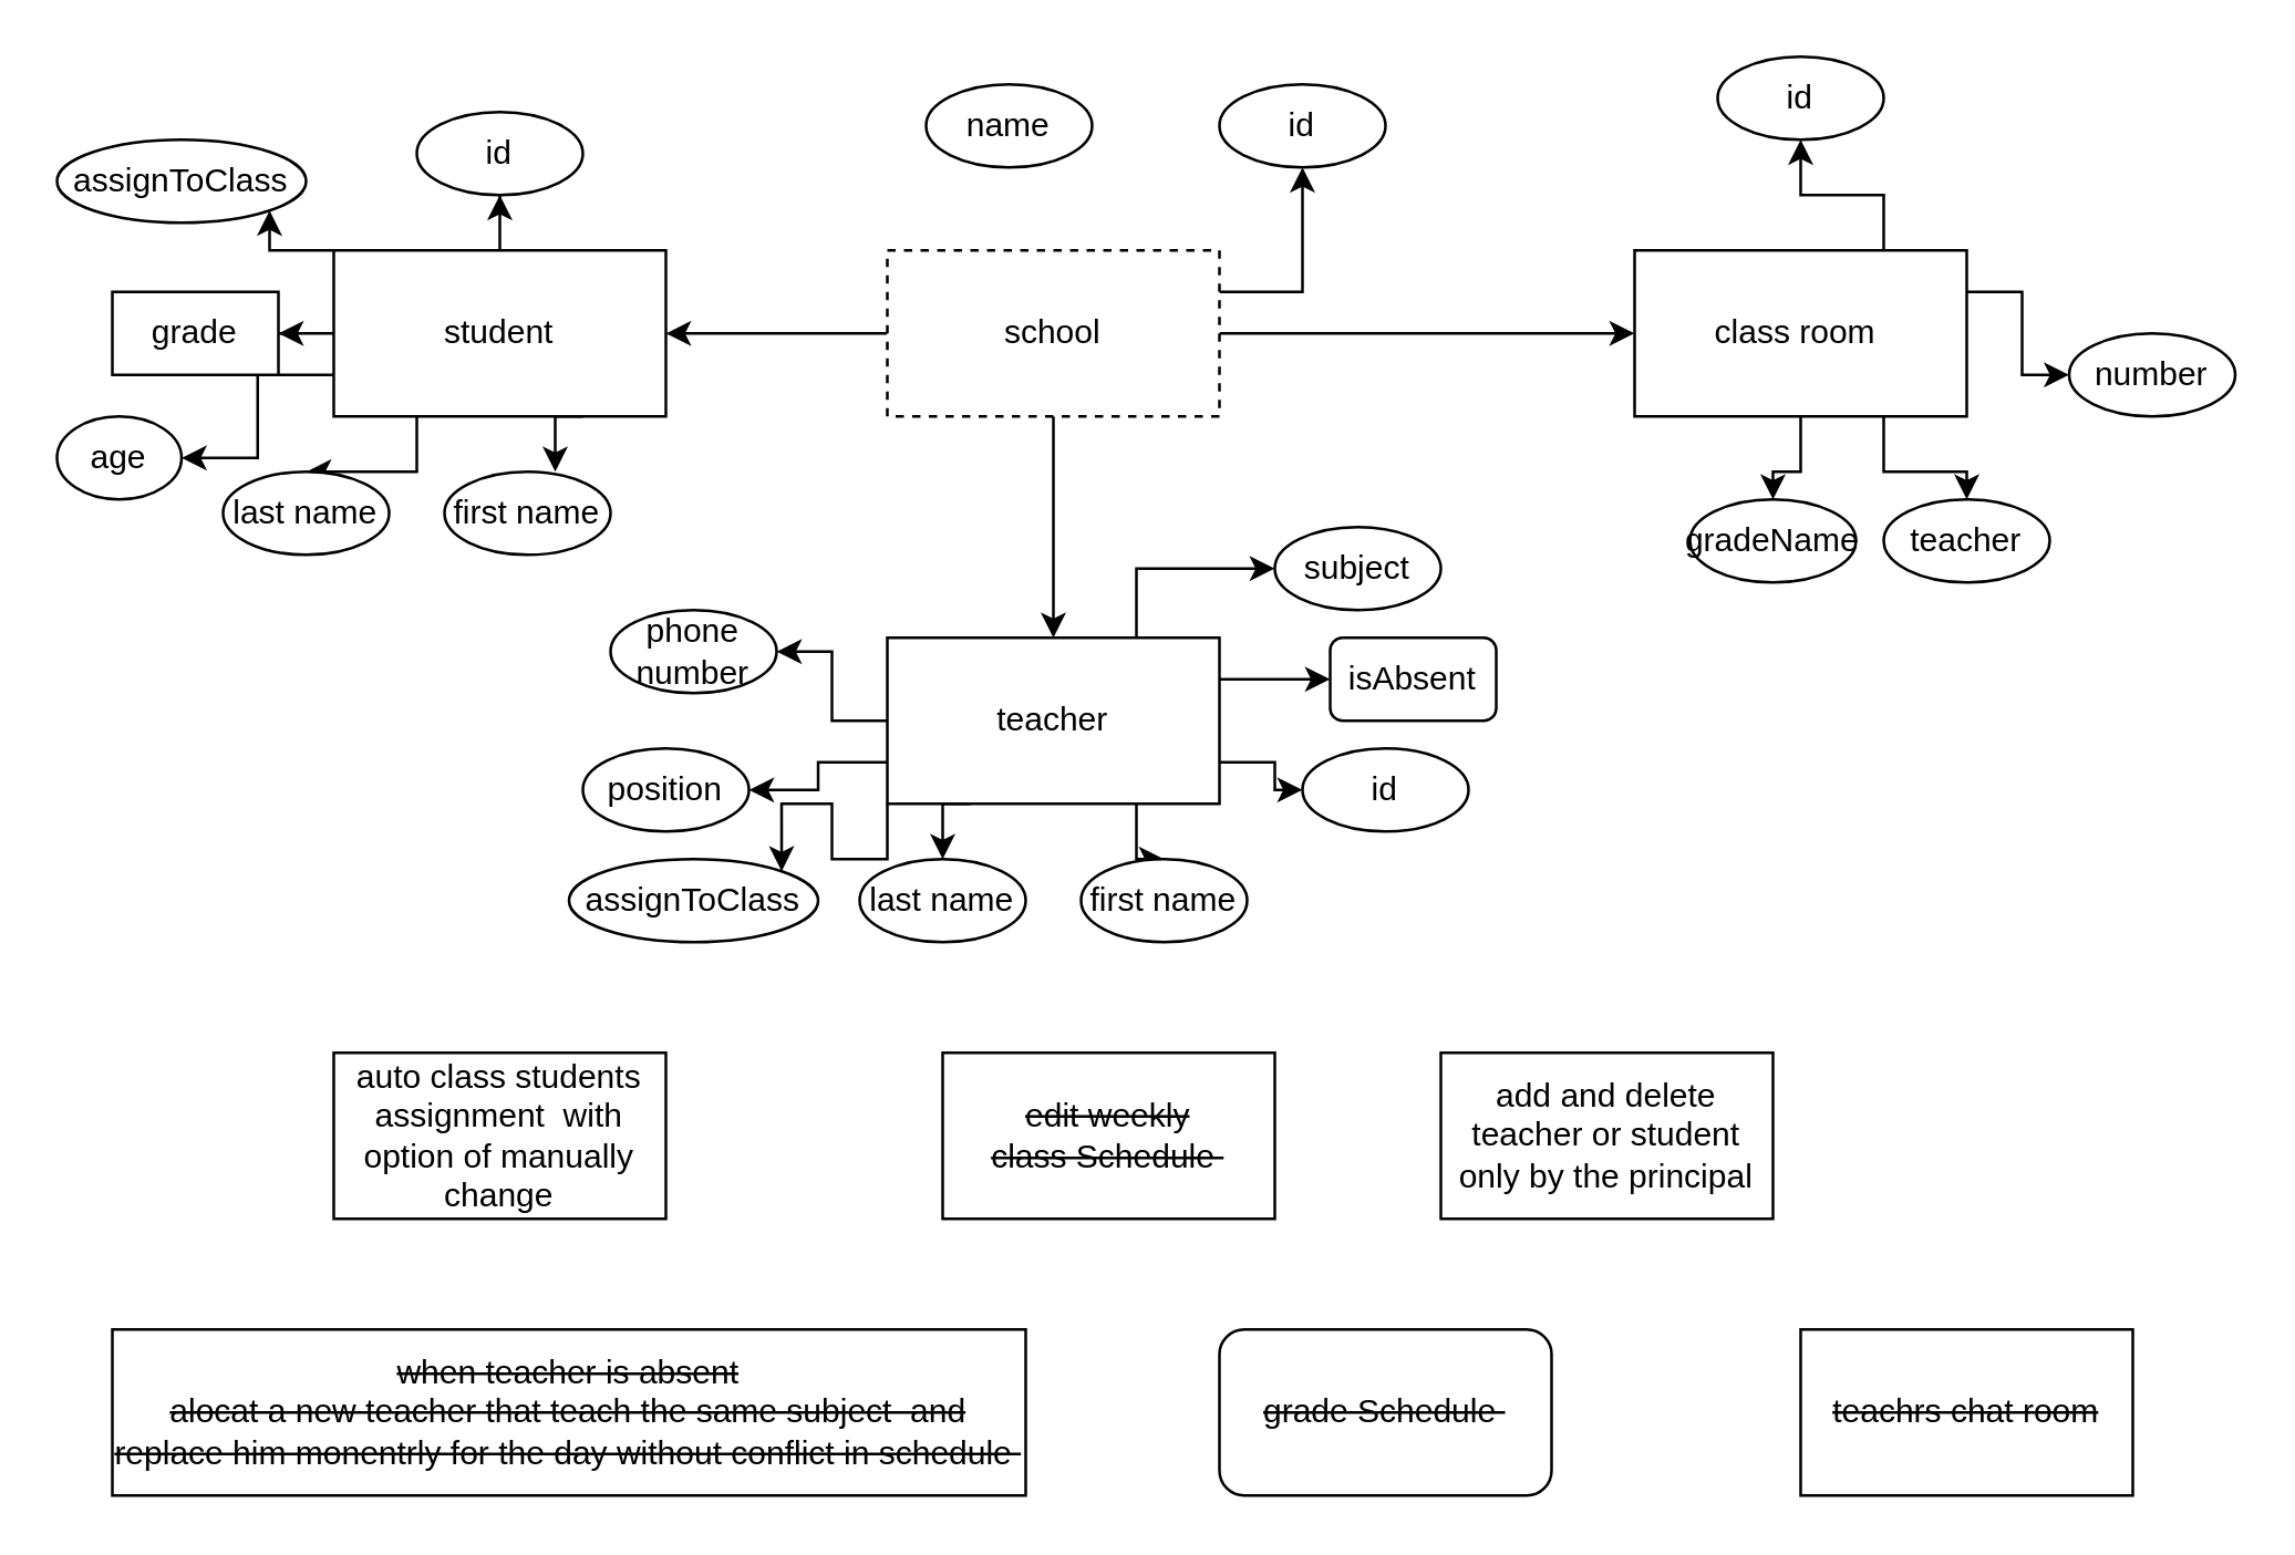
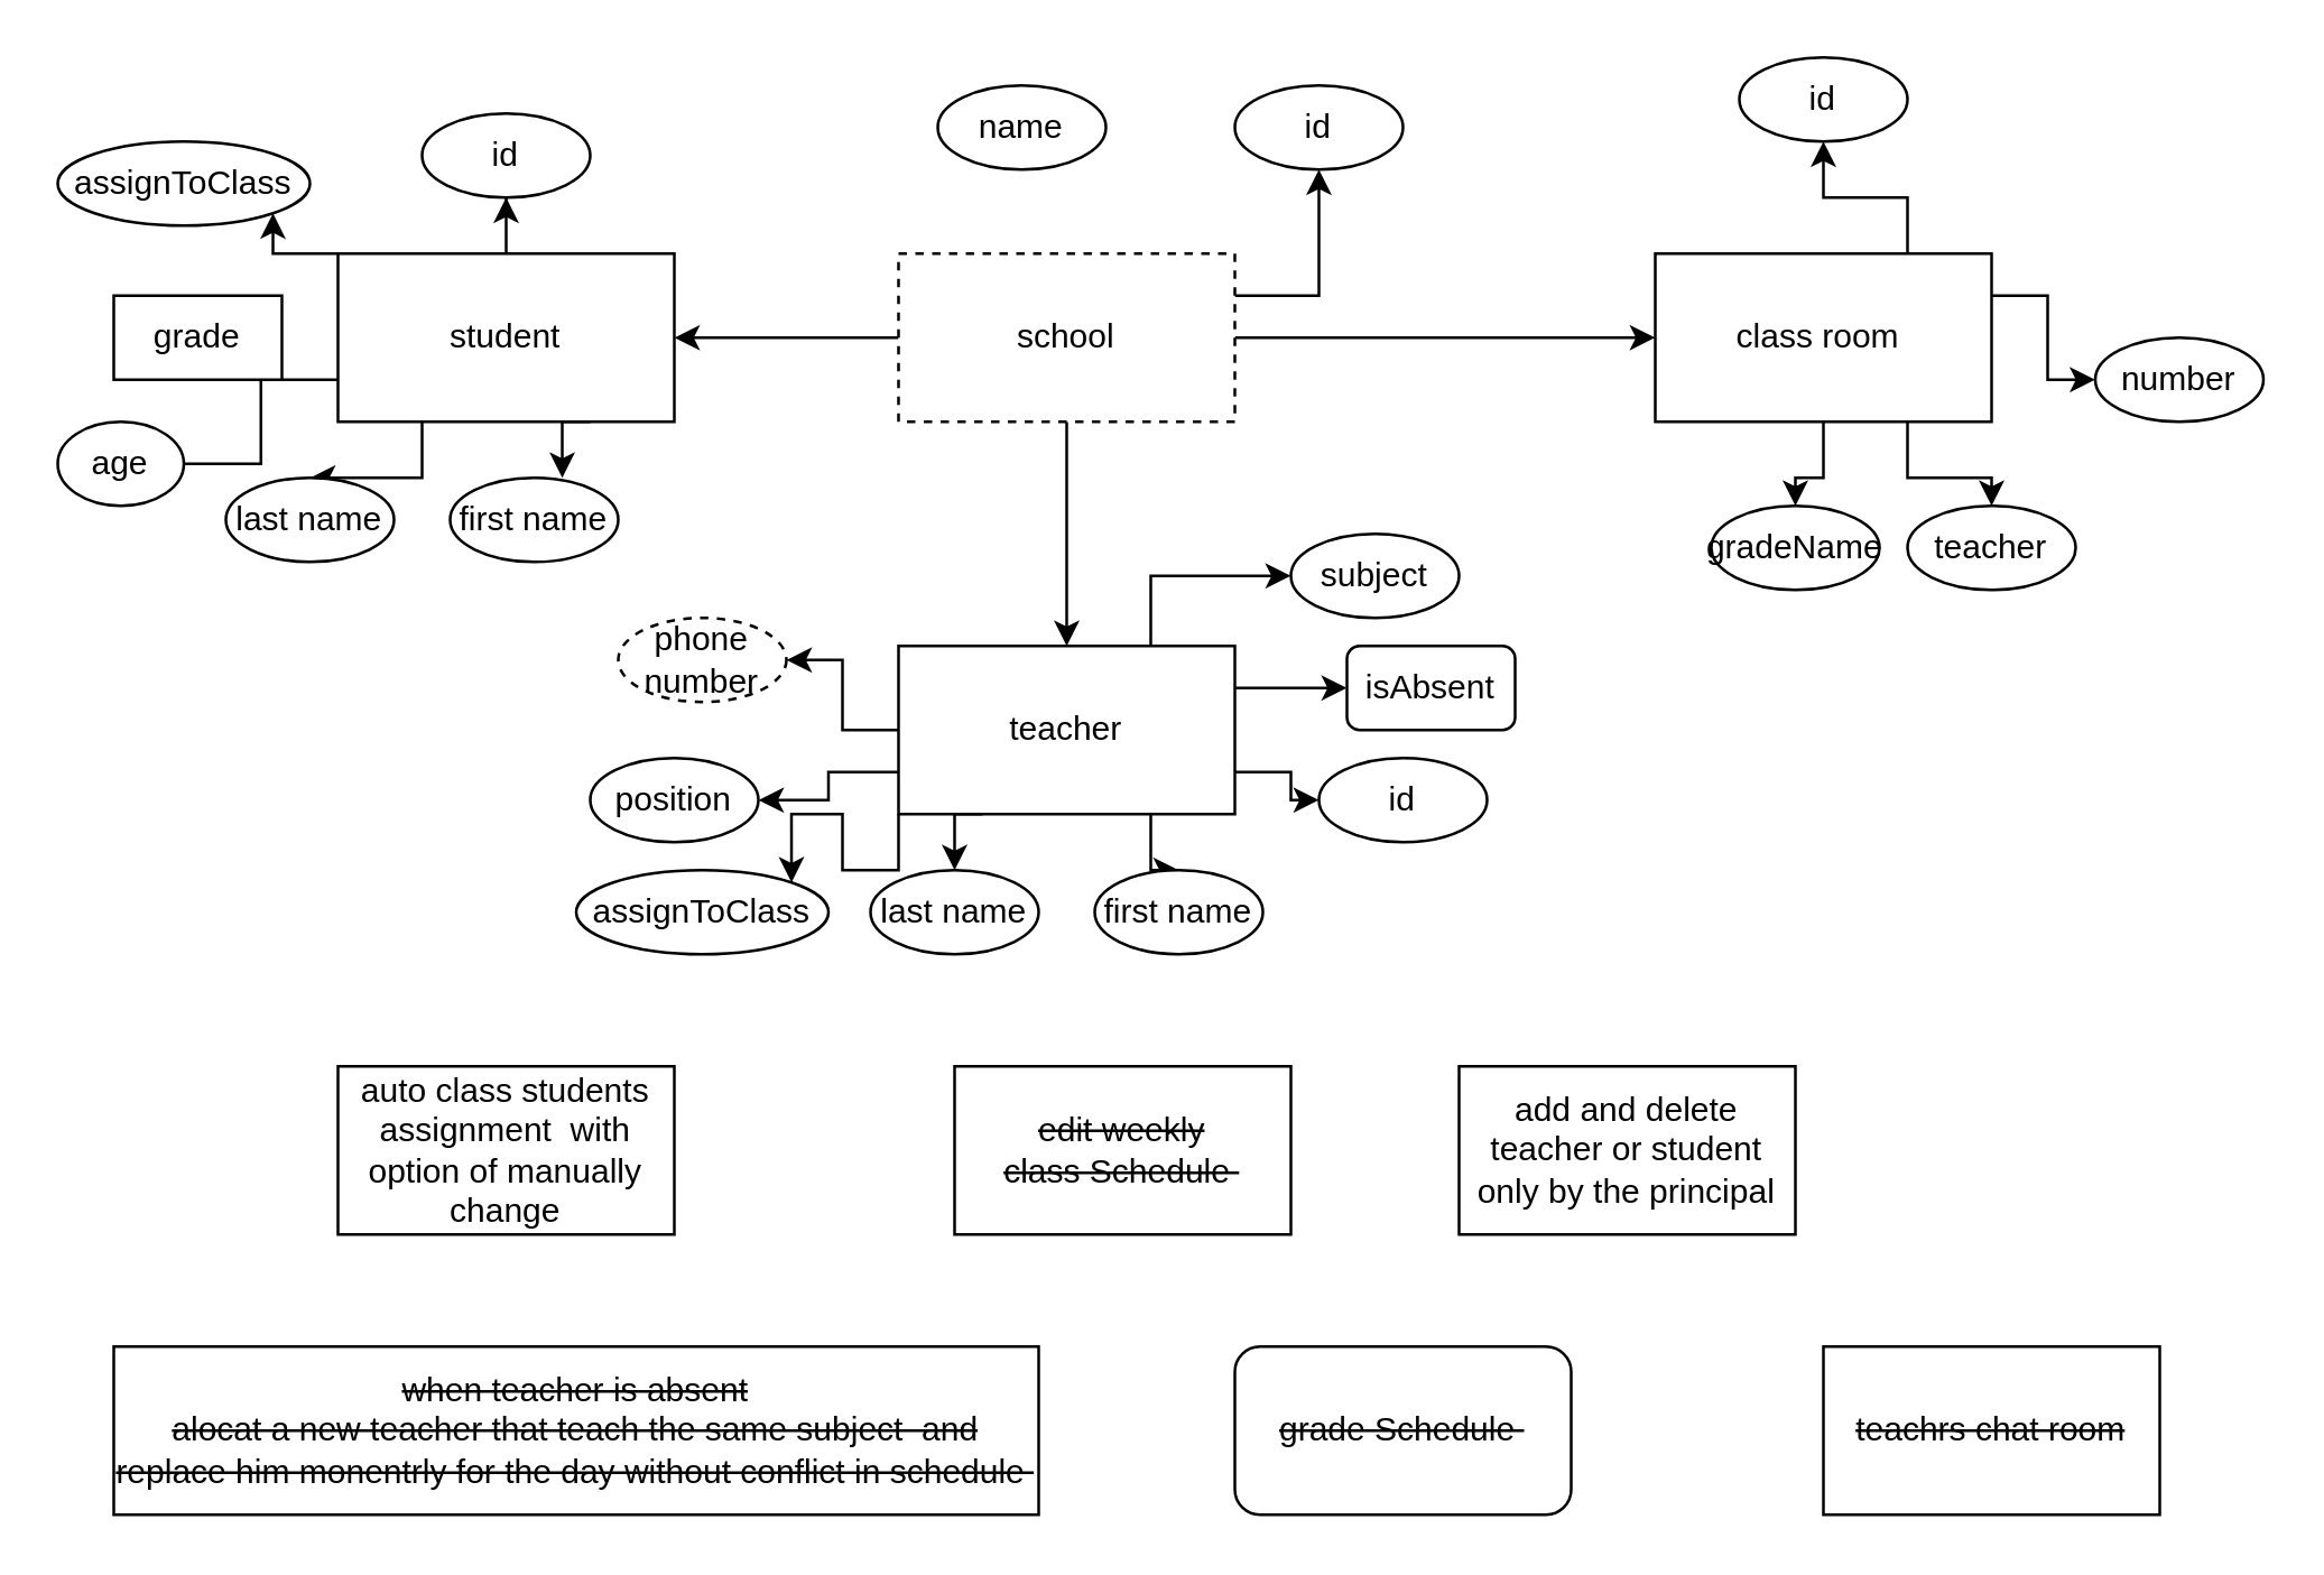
  <mxCell id="0" />
  <mxCell id="1" parent="0" />
  <mxCell id="2" value="" style="edgeStyle=orthogonalEdgeStyle;rounded=0;orthogonalLoop=1;jettySize=auto;html=1;exitX=1;exitY=0.25;exitDx=0;exitDy=0;" parent="1" source="6" target="7" edge="1"><mxGeometry relative="1" as="geometry" /></mxCell>
  <mxCell id="3" value="" style="edgeStyle=orthogonalEdgeStyle;rounded=0;orthogonalLoop=1;jettySize=auto;html=1;" parent="1" source="6" target="17" edge="1"><mxGeometry relative="1" as="geometry" /></mxCell>
  <mxCell id="4" value="" style="edgeStyle=orthogonalEdgeStyle;rounded=0;orthogonalLoop=1;jettySize=auto;html=1;" parent="1" source="6" target="28" edge="1"><mxGeometry relative="1" as="geometry" /></mxCell>
  <mxCell id="5" value="" style="edgeStyle=orthogonalEdgeStyle;rounded=0;orthogonalLoop=1;jettySize=auto;html=1;" parent="1" source="6" edge="1"><mxGeometry relative="1" as="geometry"><mxPoint x="590" y="120" as="targetPoint" /></mxGeometry></mxCell>
  <mxCell id="6" value="school" style="rounded=0;whiteSpace=wrap;html=1;dashed=1;" parent="1" vertex="1"><mxGeometry x="320" y="90" width="120" height="60" as="geometry" /></mxCell>
  <mxCell id="7" value="id" style="ellipse;whiteSpace=wrap;html=1;rounded=0;" parent="1" vertex="1"><mxGeometry x="440" y="30" width="60" height="30" as="geometry" /></mxCell>
  <mxCell id="8" value="name" style="ellipse;whiteSpace=wrap;html=1;rounded=0;" parent="1" vertex="1"><mxGeometry x="334" y="30" width="60" height="30" as="geometry" /></mxCell>
  <mxCell id="9" style="edgeStyle=orthogonalEdgeStyle;rounded=0;orthogonalLoop=1;jettySize=auto;html=1;exitX=1;exitY=0.75;exitDx=0;exitDy=0;" parent="1" source="17" target="18" edge="1"><mxGeometry relative="1" as="geometry" /></mxCell>
  <mxCell id="10" style="edgeStyle=orthogonalEdgeStyle;rounded=0;orthogonalLoop=1;jettySize=auto;html=1;exitX=0;exitY=0.5;exitDx=0;exitDy=0;entryX=1;entryY=0.5;entryDx=0;entryDy=0;" parent="1" source="17" target="19" edge="1"><mxGeometry relative="1" as="geometry" /></mxCell>
  <mxCell id="11" style="edgeStyle=orthogonalEdgeStyle;rounded=0;orthogonalLoop=1;jettySize=auto;html=1;exitX=0;exitY=0.75;exitDx=0;exitDy=0;entryX=1;entryY=0.5;entryDx=0;entryDy=0;" parent="1" source="17" target="20" edge="1"><mxGeometry relative="1" as="geometry" /></mxCell>
  <mxCell id="12" style="edgeStyle=orthogonalEdgeStyle;rounded=0;orthogonalLoop=1;jettySize=auto;html=1;exitX=0.75;exitY=0;exitDx=0;exitDy=0;entryX=0;entryY=0.5;entryDx=0;entryDy=0;" parent="1" source="17" target="21" edge="1"><mxGeometry relative="1" as="geometry" /></mxCell>
  <mxCell id="13" style="edgeStyle=orthogonalEdgeStyle;rounded=0;orthogonalLoop=1;jettySize=auto;html=1;exitX=0.25;exitY=1;exitDx=0;exitDy=0;entryX=0.5;entryY=0;entryDx=0;entryDy=0;" parent="1" source="17" target="35" edge="1"><mxGeometry relative="1" as="geometry" /></mxCell>
  <mxCell id="14" style="edgeStyle=orthogonalEdgeStyle;rounded=0;orthogonalLoop=1;jettySize=auto;html=1;exitX=0.75;exitY=1;exitDx=0;exitDy=0;" parent="1" source="17" target="34" edge="1"><mxGeometry relative="1" as="geometry" /></mxCell>
  <mxCell id="15" style="edgeStyle=orthogonalEdgeStyle;rounded=0;orthogonalLoop=1;jettySize=auto;html=1;exitX=1;exitY=0.25;exitDx=0;exitDy=0;" parent="1" source="17" target="47" edge="1"><mxGeometry relative="1" as="geometry" /></mxCell>
  <mxCell id="16" style="edgeStyle=orthogonalEdgeStyle;rounded=0;orthogonalLoop=1;jettySize=auto;html=1;exitX=0;exitY=1;exitDx=0;exitDy=0;entryX=1;entryY=0;entryDx=0;entryDy=0;" edge="1" parent="1" source="17" target="53"><mxGeometry relative="1" as="geometry" /></mxCell>
  <mxCell id="17" value="teacher" style="whiteSpace=wrap;html=1;rounded=0;" parent="1" vertex="1"><mxGeometry x="320" y="230" width="120" height="60" as="geometry" /></mxCell>
  <mxCell id="18" value="id" style="ellipse;whiteSpace=wrap;html=1;rounded=0;" parent="1" vertex="1"><mxGeometry x="470" y="270" width="60" height="30" as="geometry" /></mxCell>
- <mxCell id="19" value="phone number" style="ellipse;whiteSpace=wrap;html=1;rounded=0;" parent="1" vertex="1"><mxGeometry x="220" y="220" width="60" height="30" as="geometry" /></mxCell>
+ <mxCell id="19" value="phone number" style="ellipse;whiteSpace=wrap;html=1;rounded=0;dashed=1;" parent="1" vertex="1"><mxGeometry x="220" y="220" width="60" height="30" as="geometry" /></mxCell>
  <mxCell id="20" value="position" style="ellipse;whiteSpace=wrap;html=1;rounded=0;" parent="1" vertex="1"><mxGeometry x="210" y="270" width="60" height="30" as="geometry" /></mxCell>
  <mxCell id="21" value="subject" style="ellipse;whiteSpace=wrap;html=1;rounded=0;" parent="1" vertex="1"><mxGeometry x="460" y="190" width="60" height="30" as="geometry" /></mxCell>
  <mxCell id="22" value="" style="edgeStyle=orthogonalEdgeStyle;rounded=0;orthogonalLoop=1;jettySize=auto;html=1;" parent="1" source="28" target="29" edge="1"><mxGeometry relative="1" as="geometry" /></mxCell>
- <mxCell id="23" value="" style="edgeStyle=orthogonalEdgeStyle;rounded=0;orthogonalLoop=1;jettySize=auto;html=1;" parent="1" source="28" target="30" edge="1"><mxGeometry relative="1" as="geometry" /></mxCell>
- <mxCell id="24" style="edgeStyle=orthogonalEdgeStyle;rounded=0;orthogonalLoop=1;jettySize=auto;html=1;exitX=0;exitY=0.75;exitDx=0;exitDy=0;entryX=1;entryY=0.5;entryDx=0;entryDy=0;" parent="1" source="28" target="31" edge="1"><mxGeometry relative="1" as="geometry" /></mxCell>
+ <mxCell id="24" style="edgeStyle=orthogonalEdgeStyle;rounded=0;orthogonalLoop=1;jettySize=auto;html=1;exitX=0;exitY=0.75;exitDx=0;exitDy=0;entryX=1;entryY=0.5;entryDx=0;entryDy=0;endArrow=none;" parent="1" source="28" target="31" edge="1"><mxGeometry relative="1" as="geometry" /></mxCell>
  <mxCell id="25" style="edgeStyle=orthogonalEdgeStyle;rounded=0;orthogonalLoop=1;jettySize=auto;html=1;exitX=0.25;exitY=1;exitDx=0;exitDy=0;" parent="1" source="28" target="33" edge="1"><mxGeometry relative="1" as="geometry" /></mxCell>
  <mxCell id="26" style="edgeStyle=orthogonalEdgeStyle;rounded=0;orthogonalLoop=1;jettySize=auto;html=1;exitX=0.75;exitY=1;exitDx=0;exitDy=0;entryX=0.667;entryY=0;entryDx=0;entryDy=0;entryPerimeter=0;" parent="1" source="28" target="32" edge="1"><mxGeometry relative="1" as="geometry" /></mxCell>
  <mxCell id="27" style="edgeStyle=orthogonalEdgeStyle;rounded=0;orthogonalLoop=1;jettySize=auto;html=1;exitX=0;exitY=0;exitDx=0;exitDy=0;entryX=1;entryY=1;entryDx=0;entryDy=0;" edge="1" parent="1" source="28" target="52"><mxGeometry relative="1" as="geometry" /></mxCell>
  <mxCell id="28" value="student" style="whiteSpace=wrap;html=1;rounded=0;" parent="1" vertex="1"><mxGeometry x="120" y="90" width="120" height="60" as="geometry" /></mxCell>
  <mxCell id="29" value="id" style="ellipse;whiteSpace=wrap;html=1;rounded=0;" parent="1" vertex="1"><mxGeometry x="150" y="40" width="60" height="30" as="geometry" /></mxCell>
  <mxCell id="30" value="grade" style="whiteSpace=wrap;html=1;rounded=0;" parent="1" vertex="1"><mxGeometry x="40" y="105" width="60" height="30" as="geometry" /></mxCell>
  <mxCell id="31" value="age" style="ellipse;whiteSpace=wrap;html=1;rounded=0;" parent="1" vertex="1"><mxGeometry x="20" y="150" width="45" height="30" as="geometry" /></mxCell>
  <mxCell id="32" value="first name" style="ellipse;whiteSpace=wrap;html=1;rounded=0;" parent="1" vertex="1"><mxGeometry x="160" y="170" width="60" height="30" as="geometry" /></mxCell>
  <mxCell id="33" value="last name" style="ellipse;whiteSpace=wrap;html=1;rounded=0;" parent="1" vertex="1"><mxGeometry x="80" y="170" width="60" height="30" as="geometry" /></mxCell>
  <mxCell id="34" value="first name" style="ellipse;whiteSpace=wrap;html=1;rounded=0;" parent="1" vertex="1"><mxGeometry x="390" y="310" width="60" height="30" as="geometry" /></mxCell>
  <mxCell id="35" value="last name" style="ellipse;whiteSpace=wrap;html=1;rounded=0;" parent="1" vertex="1"><mxGeometry x="310" y="310" width="60" height="30" as="geometry" /></mxCell>
  <mxCell id="36" value="add and delete teacher or student&lt;br&gt;only by the principal" style="rounded=0;whiteSpace=wrap;html=1;" parent="1" vertex="1"><mxGeometry x="520" y="380" width="120" height="60" as="geometry" /></mxCell>
  <mxCell id="37" value="&lt;strike&gt;edit weekly class&amp;nbsp;Schedule&amp;nbsp;&lt;/strike&gt;" style="rounded=0;whiteSpace=wrap;html=1;" parent="1" vertex="1"><mxGeometry x="340" y="380" width="120" height="60" as="geometry" /></mxCell>
  <mxCell id="38" value="&lt;strike&gt;when teacher is&amp;nbsp;absent&lt;br&gt;alocat a new teacher that teach the same subject&amp;nbsp; and replace him monentrly for the day without conflict in schedule&amp;nbsp;&lt;/strike&gt;" style="rounded=0;whiteSpace=wrap;html=1;" parent="1" vertex="1"><mxGeometry x="40" y="480" width="330" height="60" as="geometry" /></mxCell>
  <mxCell id="39" style="edgeStyle=orthogonalEdgeStyle;rounded=0;orthogonalLoop=1;jettySize=auto;html=1;exitX=0.75;exitY=0;exitDx=0;exitDy=0;entryX=0.5;entryY=1;entryDx=0;entryDy=0;" parent="1" source="43" target="44" edge="1"><mxGeometry relative="1" as="geometry" /></mxCell>
  <mxCell id="40" style="edgeStyle=orthogonalEdgeStyle;rounded=0;orthogonalLoop=1;jettySize=auto;html=1;exitX=1;exitY=0.25;exitDx=0;exitDy=0;entryX=0;entryY=0.5;entryDx=0;entryDy=0;" parent="1" source="43" target="45" edge="1"><mxGeometry relative="1" as="geometry"><mxPoint x="740" y="150" as="targetPoint" /></mxGeometry></mxCell>
  <mxCell id="41" style="edgeStyle=orthogonalEdgeStyle;rounded=0;orthogonalLoop=1;jettySize=auto;html=1;exitX=0.75;exitY=1;exitDx=0;exitDy=0;" parent="1" source="43" target="46" edge="1"><mxGeometry relative="1" as="geometry" /></mxCell>
  <mxCell id="42" value="" style="edgeStyle=orthogonalEdgeStyle;rounded=0;orthogonalLoop=1;jettySize=auto;html=1;" edge="1" parent="1" source="43" target="50"><mxGeometry relative="1" as="geometry" /></mxCell>
  <mxCell id="43" value="class room&amp;nbsp;" style="rounded=0;whiteSpace=wrap;html=1;" parent="1" vertex="1"><mxGeometry x="590" y="90" width="120" height="60" as="geometry" /></mxCell>
  <mxCell id="44" value="id" style="ellipse;whiteSpace=wrap;html=1;rounded=0;" parent="1" vertex="1"><mxGeometry x="620" y="20" width="60" height="30" as="geometry" /></mxCell>
  <mxCell id="45" value="number" style="ellipse;whiteSpace=wrap;html=1;rounded=0;" parent="1" vertex="1"><mxGeometry x="747" y="120" width="60" height="30" as="geometry" /></mxCell>
  <mxCell id="46" value="teacher" style="ellipse;whiteSpace=wrap;html=1;rounded=0;" parent="1" vertex="1"><mxGeometry x="680" y="180" width="60" height="30" as="geometry" /></mxCell>
  <mxCell id="47" value="isAbsent" style="whiteSpace=wrap;html=1;rounded=1;" parent="1" vertex="1"><mxGeometry x="480" y="230" width="60" height="30" as="geometry" /></mxCell>
  <mxCell id="48" value="&lt;strike&gt;teachrs chat room&lt;/strike&gt;" style="rounded=0;whiteSpace=wrap;html=1;" parent="1" vertex="1"><mxGeometry x="650" y="480" width="120" height="60" as="geometry" /></mxCell>
  <mxCell id="49" value="&lt;strike&gt;grade Schedule&amp;nbsp;&lt;/strike&gt;" style="rounded=1;whiteSpace=wrap;html=1;" vertex="1" parent="1"><mxGeometry x="440" y="480" width="120" height="60" as="geometry" /></mxCell>
  <mxCell id="50" value="gradeName" style="ellipse;whiteSpace=wrap;html=1;rounded=0;" vertex="1" parent="1"><mxGeometry x="610" y="180" width="60" height="30" as="geometry" /></mxCell>
  <mxCell id="51" value="auto class students assignment&amp;nbsp; with option of&amp;nbsp;manually change" style="rounded=0;whiteSpace=wrap;html=1;" vertex="1" parent="1"><mxGeometry x="120" y="380" width="120" height="60" as="geometry" /></mxCell>
  <mxCell id="52" value="assignToClass" style="ellipse;whiteSpace=wrap;html=1;rounded=0;" vertex="1" parent="1"><mxGeometry x="20" y="50" width="90" height="30" as="geometry" /></mxCell>
  <mxCell id="53" value="assignToClass" style="ellipse;whiteSpace=wrap;html=1;rounded=0;" vertex="1" parent="1"><mxGeometry x="205" y="310" width="90" height="30" as="geometry" /></mxCell>
